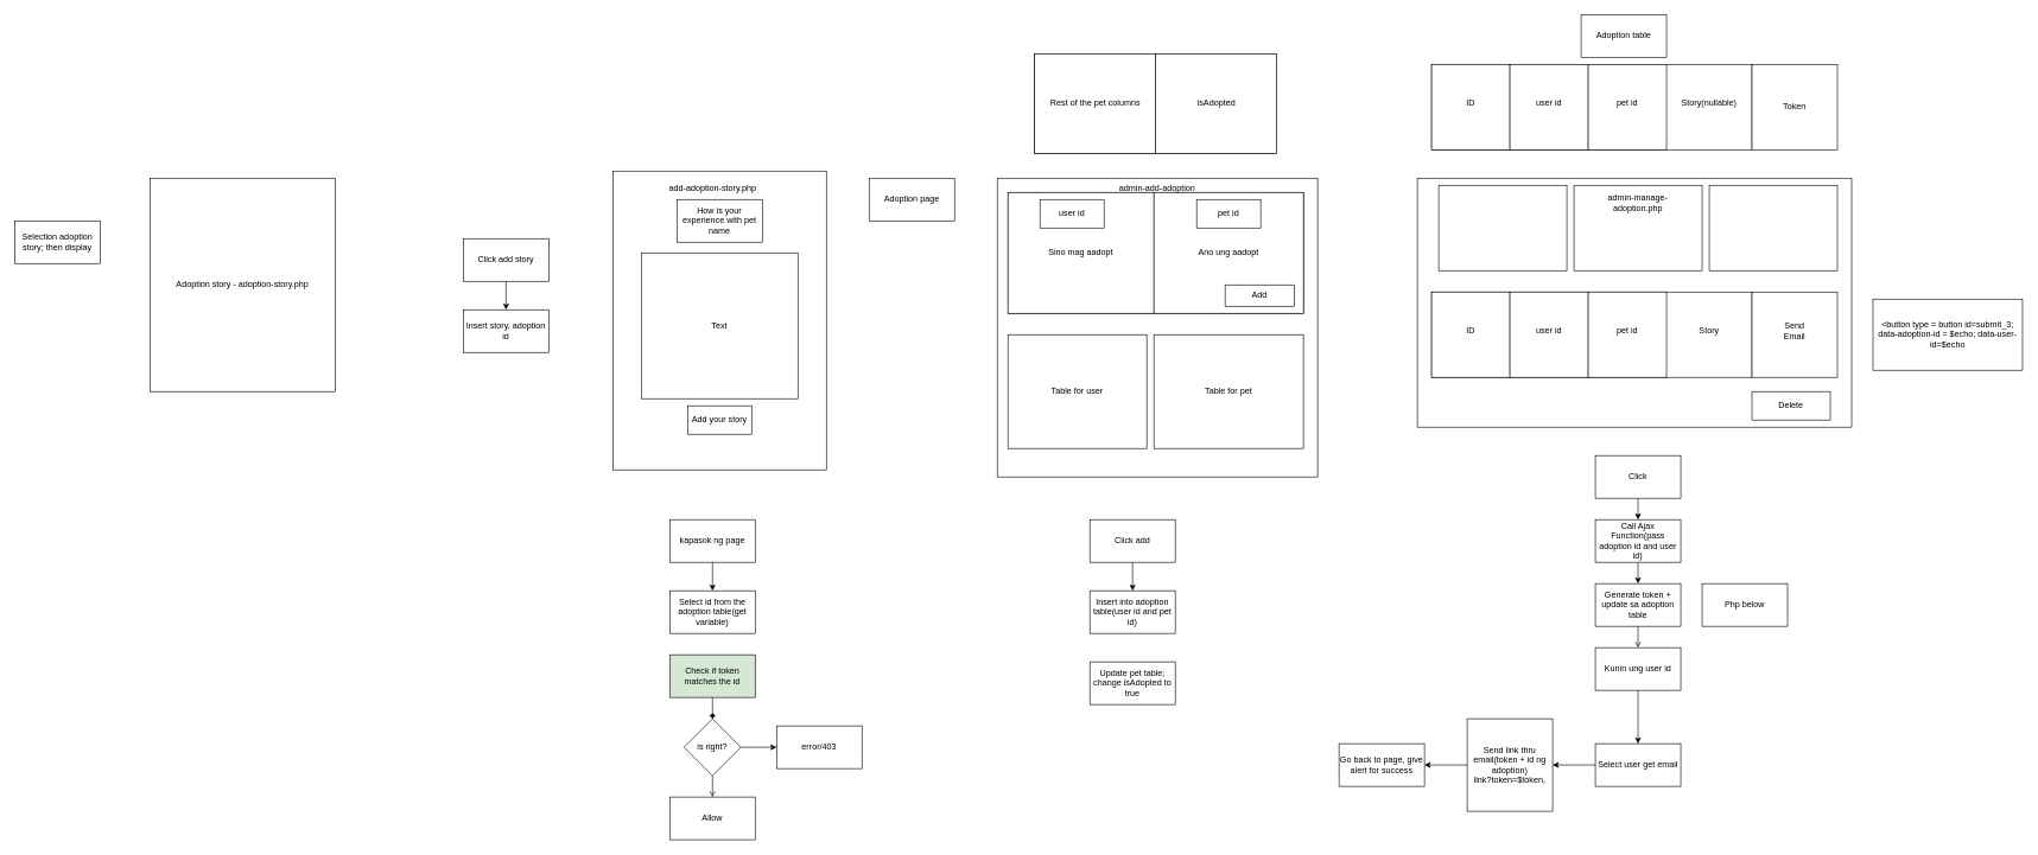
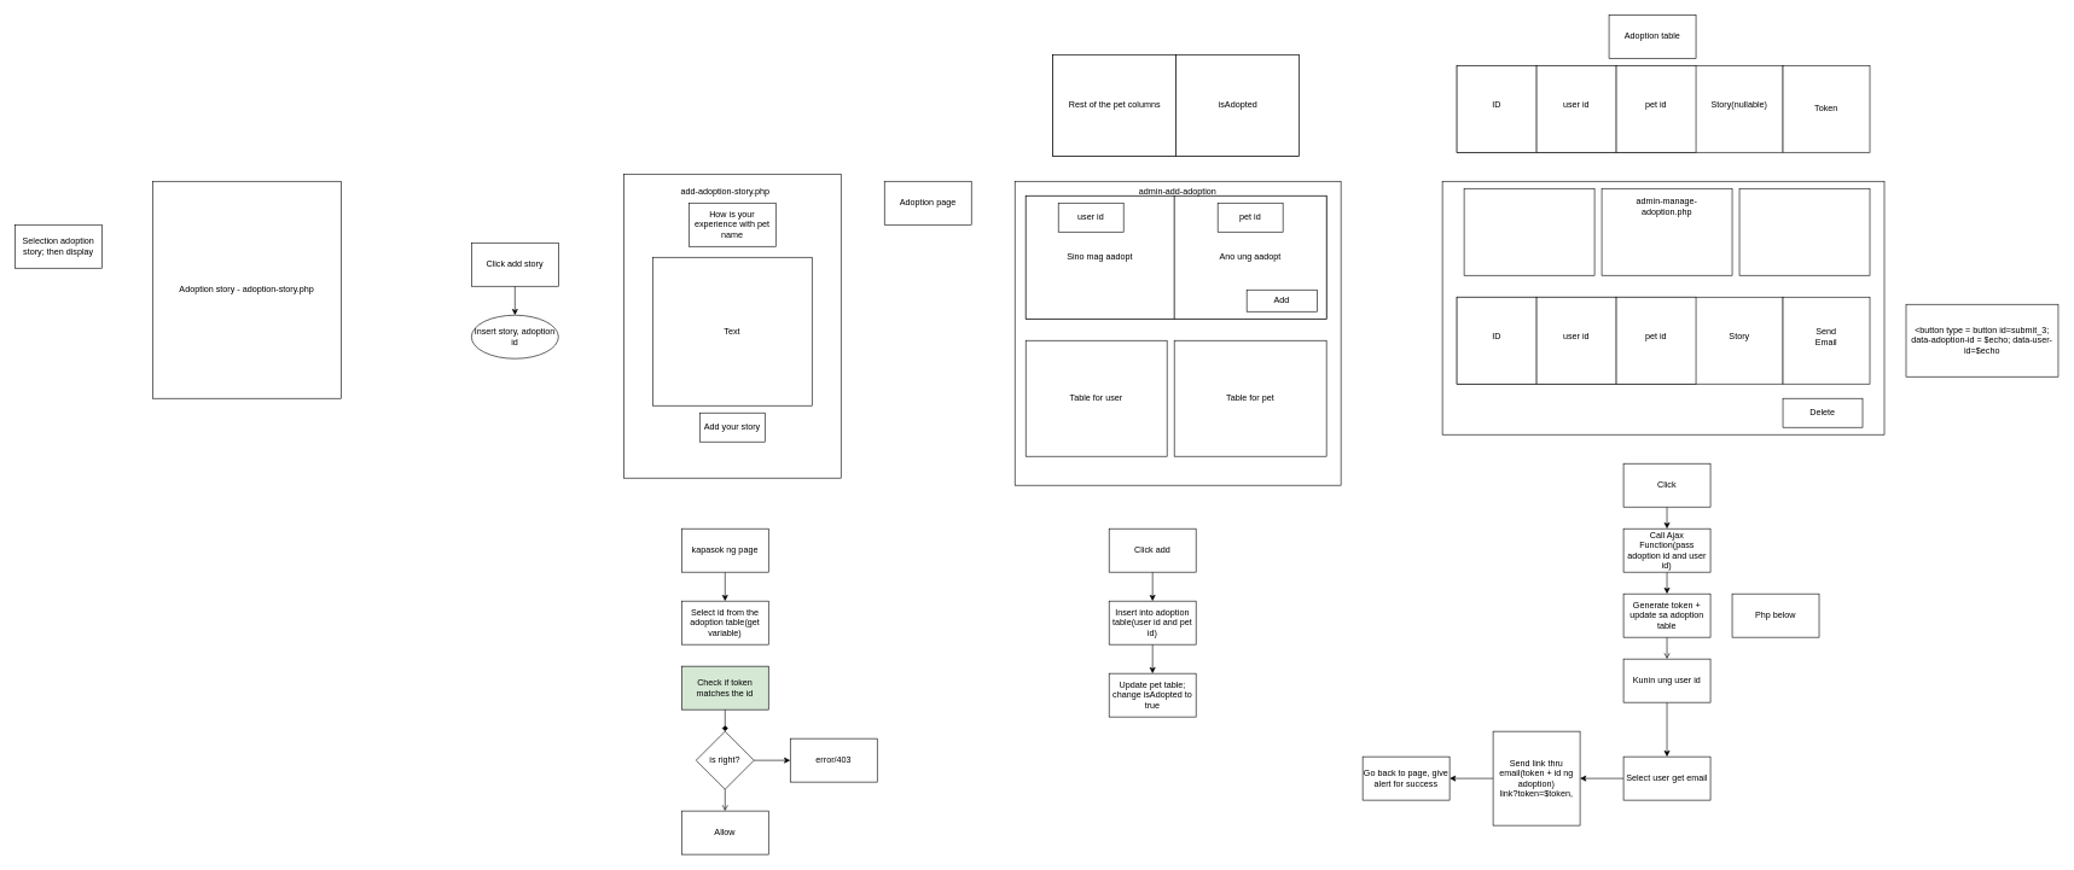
  <mxCell id="0" />
  <mxCell id="1" parent="0" />
  <mxCell id="2" value="" style="rounded=0;whiteSpace=wrap;html=1;" vertex="1" parent="1"><mxGeometry x="2010" y="90" width="450" height="120" as="geometry" /></mxCell>
  <mxCell id="3" value="" style="rounded=0;whiteSpace=wrap;html=1;" vertex="1" parent="1"><mxGeometry x="2010" y="90" width="110" height="120" as="geometry" /></mxCell>
  <mxCell id="4" value="" style="rounded=0;whiteSpace=wrap;html=1;" vertex="1" parent="1"><mxGeometry x="2120" y="90" width="110" height="120" as="geometry" /></mxCell>
  <mxCell id="5" value="" style="rounded=0;whiteSpace=wrap;html=1;" vertex="1" parent="1"><mxGeometry x="2230" y="90" width="110" height="120" as="geometry" /></mxCell>
  <mxCell id="6" value="ID&lt;br&gt;" style="text;html=1;strokeColor=none;fillColor=none;align=center;verticalAlign=middle;whiteSpace=wrap;rounded=0;" vertex="1" parent="1"><mxGeometry x="2035" y="130" width="60" height="30" as="geometry" /></mxCell>
  <mxCell id="7" value="user id" style="text;html=1;strokeColor=none;fillColor=none;align=center;verticalAlign=middle;whiteSpace=wrap;rounded=0;" vertex="1" parent="1"><mxGeometry x="2145" y="130" width="60" height="30" as="geometry" /></mxCell>
  <mxCell id="8" value="pet id&lt;br&gt;" style="text;html=1;strokeColor=none;fillColor=none;align=center;verticalAlign=middle;whiteSpace=wrap;rounded=0;" vertex="1" parent="1"><mxGeometry x="2255" y="130" width="60" height="30" as="geometry" /></mxCell>
  <mxCell id="9" value="Story(nullable)" style="text;html=1;strokeColor=none;fillColor=none;align=center;verticalAlign=middle;whiteSpace=wrap;rounded=0;" vertex="1" parent="1"><mxGeometry x="2370" y="130" width="60" height="30" as="geometry" /></mxCell>
  <mxCell id="10" value="" style="rounded=0;whiteSpace=wrap;html=1;" vertex="1" parent="1"><mxGeometry x="1990" y="250" width="610" height="350" as="geometry" /></mxCell>
  <mxCell id="11" value="" style="rounded=0;whiteSpace=wrap;html=1;" vertex="1" parent="1"><mxGeometry x="2010" y="410" width="450" height="120" as="geometry" /></mxCell>
  <mxCell id="12" value="" style="rounded=0;whiteSpace=wrap;html=1;" vertex="1" parent="1"><mxGeometry x="2010" y="410" width="110" height="120" as="geometry" /></mxCell>
  <mxCell id="13" value="" style="rounded=0;whiteSpace=wrap;html=1;" vertex="1" parent="1"><mxGeometry x="2120" y="410" width="110" height="120" as="geometry" /></mxCell>
  <mxCell id="14" value="" style="rounded=0;whiteSpace=wrap;html=1;" vertex="1" parent="1"><mxGeometry x="2230" y="410" width="110" height="120" as="geometry" /></mxCell>
  <mxCell id="15" value="ID&lt;br&gt;" style="text;html=1;strokeColor=none;fillColor=none;align=center;verticalAlign=middle;whiteSpace=wrap;rounded=0;" vertex="1" parent="1"><mxGeometry x="2035" y="450" width="60" height="30" as="geometry" /></mxCell>
  <mxCell id="16" value="user id" style="text;html=1;strokeColor=none;fillColor=none;align=center;verticalAlign=middle;whiteSpace=wrap;rounded=0;" vertex="1" parent="1"><mxGeometry x="2145" y="450" width="60" height="30" as="geometry" /></mxCell>
  <mxCell id="17" value="pet id&lt;br&gt;" style="text;html=1;strokeColor=none;fillColor=none;align=center;verticalAlign=middle;whiteSpace=wrap;rounded=0;" vertex="1" parent="1"><mxGeometry x="2255" y="450" width="60" height="30" as="geometry" /></mxCell>
  <mxCell id="18" value="Story&lt;br&gt;" style="text;html=1;strokeColor=none;fillColor=none;align=center;verticalAlign=middle;whiteSpace=wrap;rounded=0;" vertex="1" parent="1"><mxGeometry x="2370" y="450" width="60" height="30" as="geometry" /></mxCell>
  <mxCell id="19" value="" style="rounded=0;whiteSpace=wrap;html=1;" vertex="1" parent="1"><mxGeometry x="2020" y="260" width="180" height="120" as="geometry" /></mxCell>
  <mxCell id="20" value="" style="rounded=0;whiteSpace=wrap;html=1;" vertex="1" parent="1"><mxGeometry x="2210" y="260" width="180" height="120" as="geometry" /></mxCell>
  <mxCell id="21" value="" style="rounded=0;whiteSpace=wrap;html=1;" vertex="1" parent="1"><mxGeometry x="2400" y="260" width="180" height="120" as="geometry" /></mxCell>
  <mxCell id="22" value="" style="rounded=0;whiteSpace=wrap;html=1;" vertex="1" parent="1"><mxGeometry x="2460" y="410" width="120" height="120" as="geometry" /></mxCell>
  <mxCell id="23" value="Send Email" style="text;html=1;strokeColor=none;fillColor=none;align=center;verticalAlign=middle;whiteSpace=wrap;rounded=0;" vertex="1" parent="1"><mxGeometry x="2490" y="450" width="60" height="30" as="geometry" /></mxCell>
  <mxCell id="24" style="edgeStyle=none;html=1;exitX=0.5;exitY=1;exitDx=0;exitDy=0;entryX=0.5;entryY=0;entryDx=0;entryDy=0;" edge="1" parent="1" source="25" target="29"><mxGeometry relative="1" as="geometry" /></mxCell>
  <mxCell id="25" value="Click&lt;br&gt;" style="rounded=0;whiteSpace=wrap;html=1;" vertex="1" parent="1"><mxGeometry x="2240" y="640" width="120" height="60" as="geometry" /></mxCell>
  <mxCell id="26" style="edgeStyle=none;html=1;exitX=0.5;exitY=1;exitDx=0;exitDy=0;entryX=0.5;entryY=0;entryDx=0;entryDy=0;endArrow=open;" edge="1" parent="1" source="27" target="50"><mxGeometry relative="1" as="geometry" /></mxCell>
  <mxCell id="27" value="Generate token + update sa adoption table" style="rounded=0;whiteSpace=wrap;html=1;" vertex="1" parent="1"><mxGeometry x="2240" y="820" width="120" height="60" as="geometry" /></mxCell>
  <mxCell id="28" style="edgeStyle=none;html=1;exitX=0.5;exitY=1;exitDx=0;exitDy=0;entryX=0.5;entryY=0;entryDx=0;entryDy=0;" edge="1" parent="1" source="29" target="27"><mxGeometry relative="1" as="geometry" /></mxCell>
  <mxCell id="29" value="Call Ajax Function(pass adoption id and user id)" style="rounded=0;whiteSpace=wrap;html=1;" vertex="1" parent="1"><mxGeometry x="2240" y="730" width="120" height="60" as="geometry" /></mxCell>
  <mxCell id="30" value="Php below" style="rounded=0;whiteSpace=wrap;html=1;" vertex="1" parent="1"><mxGeometry x="2390" y="820" width="120" height="60" as="geometry" /></mxCell>
  <mxCell id="31" value="Token" style="rounded=0;whiteSpace=wrap;html=1;" vertex="1" parent="1"><mxGeometry x="2460" y="90" width="120" height="120" as="geometry" /></mxCell>
  <mxCell id="32" style="edgeStyle=none;html=1;exitX=0;exitY=0.5;exitDx=0;exitDy=0;entryX=1;entryY=0.5;entryDx=0;entryDy=0;" edge="1" parent="1" source="33" target="34"><mxGeometry relative="1" as="geometry" /></mxCell>
  <mxCell id="33" value="Send link thru email(token + id ng adoption)&lt;br&gt;link?token=$token," style="rounded=0;whiteSpace=wrap;html=1;" vertex="1" parent="1"><mxGeometry x="2060" y="1010" width="120" height="130" as="geometry" /></mxCell>
  <mxCell id="34" value="Go back to page, give alert for success" style="rounded=0;whiteSpace=wrap;html=1;" vertex="1" parent="1"><mxGeometry x="1880" y="1045" width="120" height="60" as="geometry" /></mxCell>
  <mxCell id="35" value="Delete" style="rounded=0;whiteSpace=wrap;html=1;" vertex="1" parent="1"><mxGeometry x="2460" y="550" width="110" height="40" as="geometry" /></mxCell>
  <mxCell id="36" value="" style="rounded=0;whiteSpace=wrap;html=1;" vertex="1" parent="1"><mxGeometry x="1400" y="250" width="450" height="420" as="geometry" /></mxCell>
  <mxCell id="37" value="" style="rounded=0;whiteSpace=wrap;html=1;" vertex="1" parent="1"><mxGeometry x="1415" y="270" width="415" height="170" as="geometry" /></mxCell>
  <mxCell id="38" value="Table for user" style="rounded=0;whiteSpace=wrap;html=1;" vertex="1" parent="1"><mxGeometry x="1415" y="470" width="195" height="160" as="geometry" /></mxCell>
  <mxCell id="39" value="Table for pet" style="rounded=0;whiteSpace=wrap;html=1;" vertex="1" parent="1"><mxGeometry x="1620" y="470" width="210" height="160" as="geometry" /></mxCell>
  <mxCell id="40" value="Adoption table" style="rounded=0;whiteSpace=wrap;html=1;" vertex="1" parent="1"><mxGeometry x="2220" width="120" height="60" as="geometry" y="20" /></mxCell>
  <mxCell id="41" value="" style="rounded=0;whiteSpace=wrap;html=1;" vertex="1" parent="1"><mxGeometry x="1452.5" y="75" width="340" height="140" as="geometry" /></mxCell>
  <mxCell id="42" value="Rest of the pet columns" style="rounded=0;whiteSpace=wrap;html=1;" vertex="1" parent="1"><mxGeometry x="1452.5" y="75" width="170" height="140" as="geometry" /></mxCell>
  <mxCell id="43" value="" style="rounded=0;whiteSpace=wrap;html=1;" vertex="1" parent="1"><mxGeometry x="1642.5" y="95" width="120" height="60" as="geometry" /></mxCell>
  <mxCell id="44" value="isAdopted" style="rounded=0;whiteSpace=wrap;html=1;" vertex="1" parent="1"><mxGeometry x="1622.5" y="75" width="170" height="140" as="geometry" /></mxCell>
  <mxCell id="45" value="Sino mag aadopt" style="rounded=0;whiteSpace=wrap;html=1;" vertex="1" parent="1"><mxGeometry x="1415" y="270" width="205" height="170" as="geometry" /></mxCell>
  <mxCell id="46" value="Ano ung aadopt" style="rounded=0;whiteSpace=wrap;html=1;" vertex="1" parent="1"><mxGeometry x="1620" y="270" width="210" height="170" as="geometry" /></mxCell>
  <mxCell id="47" value="Add" style="rounded=0;whiteSpace=wrap;html=1;" vertex="1" parent="1"><mxGeometry x="1720" y="400" width="97" height="30" as="geometry" /></mxCell>
  <mxCell id="48" value="Adoption page" style="rounded=0;whiteSpace=wrap;html=1;" vertex="1" parent="1"><mxGeometry x="1220" y="250" width="120" height="60" as="geometry" /></mxCell>
  <mxCell id="49" style="edgeStyle=none;html=1;exitX=0.5;exitY=1;exitDx=0;exitDy=0;entryX=0.5;entryY=0;entryDx=0;entryDy=0;" edge="1" parent="1" source="50" target="52"><mxGeometry relative="1" as="geometry" /></mxCell>
  <mxCell id="50" value="Kunin ung user id" style="rounded=0;whiteSpace=wrap;html=1;" vertex="1" parent="1"><mxGeometry x="2240" y="910" width="120" height="60" as="geometry" /></mxCell>
  <mxCell id="51" style="edgeStyle=none;html=1;exitX=0;exitY=0.5;exitDx=0;exitDy=0;entryX=1;entryY=0.5;entryDx=0;entryDy=0;" edge="1" parent="1" source="52" target="33"><mxGeometry relative="1" as="geometry" /></mxCell>
  <mxCell id="52" value="Select user get email" style="rounded=0;whiteSpace=wrap;html=1;" vertex="1" parent="1"><mxGeometry x="2240" y="1045" width="120" height="60" as="geometry" /></mxCell>
  <mxCell id="53" value="user id" style="rounded=0;whiteSpace=wrap;html=1;" vertex="1" parent="1"><mxGeometry x="1460" y="280" width="90" height="40" as="geometry" /></mxCell>
  <mxCell id="54" value="pet id" style="rounded=0;whiteSpace=wrap;html=1;" vertex="1" parent="1"><mxGeometry x="1680" y="280" width="90" height="40" as="geometry" /></mxCell>
  <mxCell id="55" style="edgeStyle=none;html=1;exitX=0.5;exitY=1;exitDx=0;exitDy=0;entryX=0.5;entryY=0;entryDx=0;entryDy=0;" edge="1" parent="1" source="56" target="58"><mxGeometry relative="1" as="geometry" /></mxCell>
  <mxCell id="56" value="Click add&lt;br&gt;" style="rounded=0;whiteSpace=wrap;html=1;" vertex="1" parent="1"><mxGeometry x="1530" y="730" width="120" height="60" as="geometry" /></mxCell>
+ <mxCell id="57" style="edgeStyle=none;html=1;exitX=0.5;exitY=1;exitDx=0;exitDy=0;entryX=0.5;entryY=0;entryDx=0;entryDy=0;" edge="1" parent="1" source="58" target="59"><mxGeometry relative="1" as="geometry" /></mxCell>
  <mxCell id="58" value="Insert into adoption table(user id and pet id)" style="rounded=0;whiteSpace=wrap;html=1;" vertex="1" parent="1"><mxGeometry x="1530" y="830" width="120" height="60" as="geometry" /></mxCell>
  <mxCell id="59" value="Update pet table; change isAdopted to true" style="rounded=0;whiteSpace=wrap;html=1;" vertex="1" parent="1"><mxGeometry x="1530" y="930" width="120" height="60" as="geometry" /></mxCell>
  <mxCell id="60" value="" style="rounded=0;whiteSpace=wrap;html=1;" vertex="1" parent="1"><mxGeometry x="860" y="240" width="300" height="420" as="geometry" /></mxCell>
  <mxCell id="61" value="Text" style="rounded=0;whiteSpace=wrap;html=1;" vertex="1" parent="1"><mxGeometry x="900" y="355" width="220" height="205" as="geometry" /></mxCell>
  <mxCell id="62" value="How is your experience with pet name" style="rounded=0;whiteSpace=wrap;html=1;" vertex="1" parent="1"><mxGeometry x="950" y="280" width="120" height="60" as="geometry" /></mxCell>
  <mxCell id="63" value="Add your story" style="rounded=0;whiteSpace=wrap;html=1;" vertex="1" parent="1"><mxGeometry x="965" y="570" width="90" height="40" as="geometry" /></mxCell>
  <mxCell id="64" style="edgeStyle=none;html=1;exitX=0.5;exitY=1;exitDx=0;exitDy=0;entryX=0.5;entryY=0;entryDx=0;entryDy=0;" edge="1" parent="1" source="65" target="66"><mxGeometry relative="1" as="geometry" /></mxCell>
  <mxCell id="65" value="kapasok ng page&lt;br&gt;" style="rounded=0;whiteSpace=wrap;html=1;" vertex="1" parent="1"><mxGeometry x="940" y="730" width="120" height="60" as="geometry" /></mxCell>
  <mxCell id="66" value="Select id from the adoption table(get variable)" style="rounded=0;whiteSpace=wrap;html=1;" vertex="1" parent="1"><mxGeometry x="940" y="830" width="120" height="60" as="geometry" /></mxCell>
  <mxCell id="67" style="edgeStyle=none;html=1;exitX=0.5;exitY=1;exitDx=0;exitDy=0;entryX=0.5;entryY=0;entryDx=0;entryDy=0;endArrow=open;" edge="1" parent="1" source="69" target="70"><mxGeometry relative="1" as="geometry" /></mxCell>
  <mxCell id="68" style="edgeStyle=none;html=1;exitX=1;exitY=0.5;exitDx=0;exitDy=0;entryX=0;entryY=0.5;entryDx=0;entryDy=0;" edge="1" parent="1" source="69" target="71"><mxGeometry relative="1" as="geometry" /></mxCell>
  <mxCell id="69" value="is right?" style="rhombus;whiteSpace=wrap;html=1;" vertex="1" parent="1"><mxGeometry x="960" y="1010" width="80" height="80" as="geometry" /></mxCell>
  <mxCell id="70" value="Allow" style="rounded=0;whiteSpace=wrap;html=1;" vertex="1" parent="1"><mxGeometry x="940" y="1120" width="120" height="60" as="geometry" /></mxCell>
  <mxCell id="71" value="error/403" style="rounded=0;whiteSpace=wrap;html=1;" vertex="1" parent="1"><mxGeometry x="1090" y="1020" width="120" height="60" as="geometry" /></mxCell>
  <mxCell id="72" style="edgeStyle=none;html=1;exitX=0.5;exitY=1;exitDx=0;exitDy=0;entryX=0.5;entryY=0;entryDx=0;entryDy=0;endArrow=diamond;" edge="1" parent="1" source="73" target="69"><mxGeometry relative="1" as="geometry" /></mxCell>
  <mxCell id="73" value="Check if token matches the id" style="rounded=0;whiteSpace=wrap;html=1;fillColor=#d5e8d4;" vertex="1" parent="1"><mxGeometry x="940" y="920" width="120" height="60" as="geometry" /></mxCell>
  <mxCell id="74" style="edgeStyle=none;html=1;exitX=0.5;exitY=1;exitDx=0;exitDy=0;entryX=0.5;entryY=0;entryDx=0;entryDy=0;" edge="1" parent="1" source="75" target="76"><mxGeometry relative="1" as="geometry" /></mxCell>
  <mxCell id="75" value="Click add story" style="rounded=0;whiteSpace=wrap;html=1;" vertex="1" parent="1"><mxGeometry x="650" y="335" width="120" height="60" as="geometry" /></mxCell>
- <mxCell id="76" value="Insert story, adoption id&lt;br&gt;" style="rounded=0;whiteSpace=wrap;html=1;" vertex="1" parent="1"><mxGeometry x="650" y="435" width="120" height="60" as="geometry" /></mxCell>
+ <mxCell id="76" value="Insert story, adoption id&lt;br&gt;" style="ellipse;whiteSpace=wrap;html=1;" vertex="1" parent="1"><mxGeometry x="650" y="435" width="120" height="60" as="geometry" /></mxCell>
  <mxCell id="77" value="Adoption story - adoption-story.php&lt;br&gt;" style="rounded=0;whiteSpace=wrap;html=1;" vertex="1" parent="1"><mxGeometry x="210" y="250" width="260" height="300" as="geometry" /></mxCell>
  <mxCell id="78" value="Selection adoption story; then display" style="rounded=0;whiteSpace=wrap;html=1;" vertex="1" parent="1"><mxGeometry x="20" y="310" width="120" height="60" as="geometry" /></mxCell>
  <mxCell id="79" value="add-adoption-story.php&lt;br&gt;" style="text;html=1;strokeColor=none;fillColor=none;align=center;verticalAlign=middle;whiteSpace=wrap;rounded=0;" vertex="1" parent="1"><mxGeometry x="932.5" y="250" width="135" height="30" as="geometry" /></mxCell>
  <mxCell id="80" value="admin-add-adoption" style="text;html=1;strokeColor=none;fillColor=none;align=center;verticalAlign=middle;whiteSpace=wrap;rounded=0;" vertex="1" parent="1"><mxGeometry x="1565" y="250" width="120" height="30" as="geometry" /></mxCell>
  <mxCell id="81" value="admin-manage-adoption.php" style="text;html=1;strokeColor=none;fillColor=none;align=center;verticalAlign=middle;whiteSpace=wrap;rounded=0;" vertex="1" parent="1"><mxGeometry x="2230" y="270" width="140" height="30" as="geometry" /></mxCell>
  <mxCell id="82" value="&amp;lt;button type = button id=submit_3; data-adoption-id = $echo; data-user-id=$echo" style="rounded=0;whiteSpace=wrap;html=1;" vertex="1" parent="1"><mxGeometry x="2630" y="420" width="210" height="100" as="geometry" /></mxCell>
